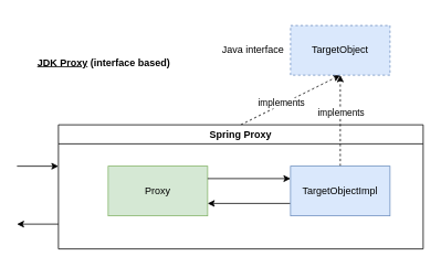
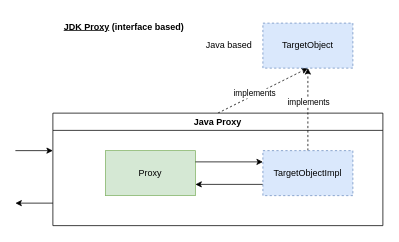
  <mxCell id="0" />
  <mxCell id="1" parent="0" />
  <mxCell id="2" style="rounded=0;orthogonalLoop=1;jettySize=auto;html=1;exitX=0.5;exitY=0;exitDx=0;exitDy=0;entryX=0.5;entryY=1;entryDx=0;entryDy=0;dashed=1;" parent="1" source="4" target="6" edge="1"><mxGeometry relative="1" as="geometry" /></mxCell>
  <mxCell id="3" value="implements" style="edgeLabel;html=1;align=center;verticalAlign=middle;resizable=0;points=[];" parent="2" vertex="1" connectable="0"><mxGeometry x="-0.187" y="2" relative="1" as="geometry"><mxPoint as="offset" /></mxGeometry></mxCell>
- <mxCell id="4" value="Spring Proxy" style="swimlane;" parent="1" vertex="1"><mxGeometry x="70" y="150" width="440" height="150" as="geometry" /></mxCell>
- <mxCell id="5" value="Proxy" style="rounded=0;whiteSpace=wrap;html=1;fillColor=#d5e8d4;strokeColor=#82b366;" parent="4" vertex="1"><mxGeometry x="60" y="50" width="120" height="60" as="geometry" /></mxCell>
+ <mxCell id="4" value="Java Proxy" style="swimlane;" parent="1" vertex="1"><mxGeometry x="70" y="150" width="440" height="150" as="geometry" /></mxCell>
+ <mxCell id="5" value="Proxy" style="rounded=0;whiteSpace=wrap;html=1;fillColor=#d5e8d4;strokeColor=#82b366;" parent="4" vertex="1"><mxGeometry x="70" y="50" width="120" height="60" as="geometry" /></mxCell>
  <mxCell id="6" value="TargetObject" style="rounded=0;whiteSpace=wrap;html=1;fillColor=#dae8fc;strokeColor=#6c8ebf;dashed=1;" parent="1" vertex="1"><mxGeometry x="350" y="30" width="120" height="60" as="geometry" /></mxCell>
  <mxCell id="7" style="edgeStyle=orthogonalEdgeStyle;rounded=0;orthogonalLoop=1;jettySize=auto;html=1;exitX=0;exitY=0.75;exitDx=0;exitDy=0;entryX=1;entryY=0.75;entryDx=0;entryDy=0;" parent="1" source="10" target="5" edge="1"><mxGeometry relative="1" as="geometry" /></mxCell>
  <mxCell id="8" style="edgeStyle=orthogonalEdgeStyle;rounded=0;orthogonalLoop=1;jettySize=auto;html=1;exitX=0.5;exitY=0;exitDx=0;exitDy=0;entryX=0.5;entryY=1;entryDx=0;entryDy=0;dashed=1;" parent="1" source="10" target="6" edge="1"><mxGeometry relative="1" as="geometry" /></mxCell>
  <mxCell id="9" value="implements" style="edgeLabel;html=1;align=center;verticalAlign=middle;resizable=0;points=[];" parent="8" vertex="1" connectable="0"><mxGeometry x="0.2" relative="1" as="geometry"><mxPoint as="offset" /></mxGeometry></mxCell>
- <mxCell id="10" value="TargetObjectImpl" style="rounded=0;whiteSpace=wrap;html=1;fillColor=#dae8fc;strokeColor=#6c8ebf;" parent="1" vertex="1"><mxGeometry x="350" y="200" width="120" height="60" as="geometry" /></mxCell>
+ <mxCell id="10" value="TargetObjectImpl" style="rounded=0;whiteSpace=wrap;html=1;fillColor=#dae8fc;strokeColor=#6c8ebf;dashed=1;" parent="1" vertex="1"><mxGeometry x="350" y="200" width="120" height="60" as="geometry" /></mxCell>
  <mxCell id="11" style="edgeStyle=orthogonalEdgeStyle;rounded=0;orthogonalLoop=1;jettySize=auto;html=1;exitX=1;exitY=0.25;exitDx=0;exitDy=0;entryX=0;entryY=0.25;entryDx=0;entryDy=0;" parent="1" source="5" target="10" edge="1"><mxGeometry relative="1" as="geometry" /></mxCell>
  <mxCell id="12" value="" style="endArrow=classic;html=1;rounded=0;" parent="1" edge="1"><mxGeometry width="50" height="50" relative="1" as="geometry"><mxPoint x="20" y="200" as="sourcePoint" /><mxPoint x="70" y="200" as="targetPoint" /></mxGeometry></mxCell>
  <mxCell id="13" value="" style="endArrow=classic;html=1;rounded=0;" parent="1" edge="1"><mxGeometry width="50" height="50" relative="1" as="geometry"><mxPoint x="70" y="270" as="sourcePoint" /><mxPoint x="20" y="270" as="targetPoint" /></mxGeometry></mxCell>
- <mxCell id="14" value="Java interface" style="text;html=1;strokeColor=none;fillColor=none;align=center;verticalAlign=middle;whiteSpace=wrap;rounded=0;" parent="1" vertex="1"><mxGeometry x="260" y="45" width="90" height="30" as="geometry" /></mxCell>
- <mxCell id="15" value="&lt;b&gt;&lt;u&gt;JDK Proxy&lt;/u&gt; (interface based)&lt;/b&gt;" style="text;html=1;strokeColor=none;fillColor=none;align=center;verticalAlign=middle;whiteSpace=wrap;rounded=0;" vertex="1" parent="1"><mxGeometry x="40" y="60" width="170" height="30" as="geometry" /></mxCell>
+ <mxCell id="14" value="Java based" style="text;html=1;strokeColor=none;fillColor=none;align=center;verticalAlign=middle;whiteSpace=wrap;rounded=0;" parent="1" vertex="1"><mxGeometry x="260" y="45" width="90" height="30" as="geometry" /></mxCell>
+ <mxCell id="15" value="&lt;b&gt;&lt;u&gt;JDK Proxy&lt;/u&gt; (interface based)&lt;/b&gt;" style="text;html=1;strokeColor=none;fillColor=none;align=center;verticalAlign=middle;whiteSpace=wrap;rounded=0;" vertex="1" parent="1"><mxGeometry x="80" y="20" width="170" height="30" as="geometry" /></mxCell>
